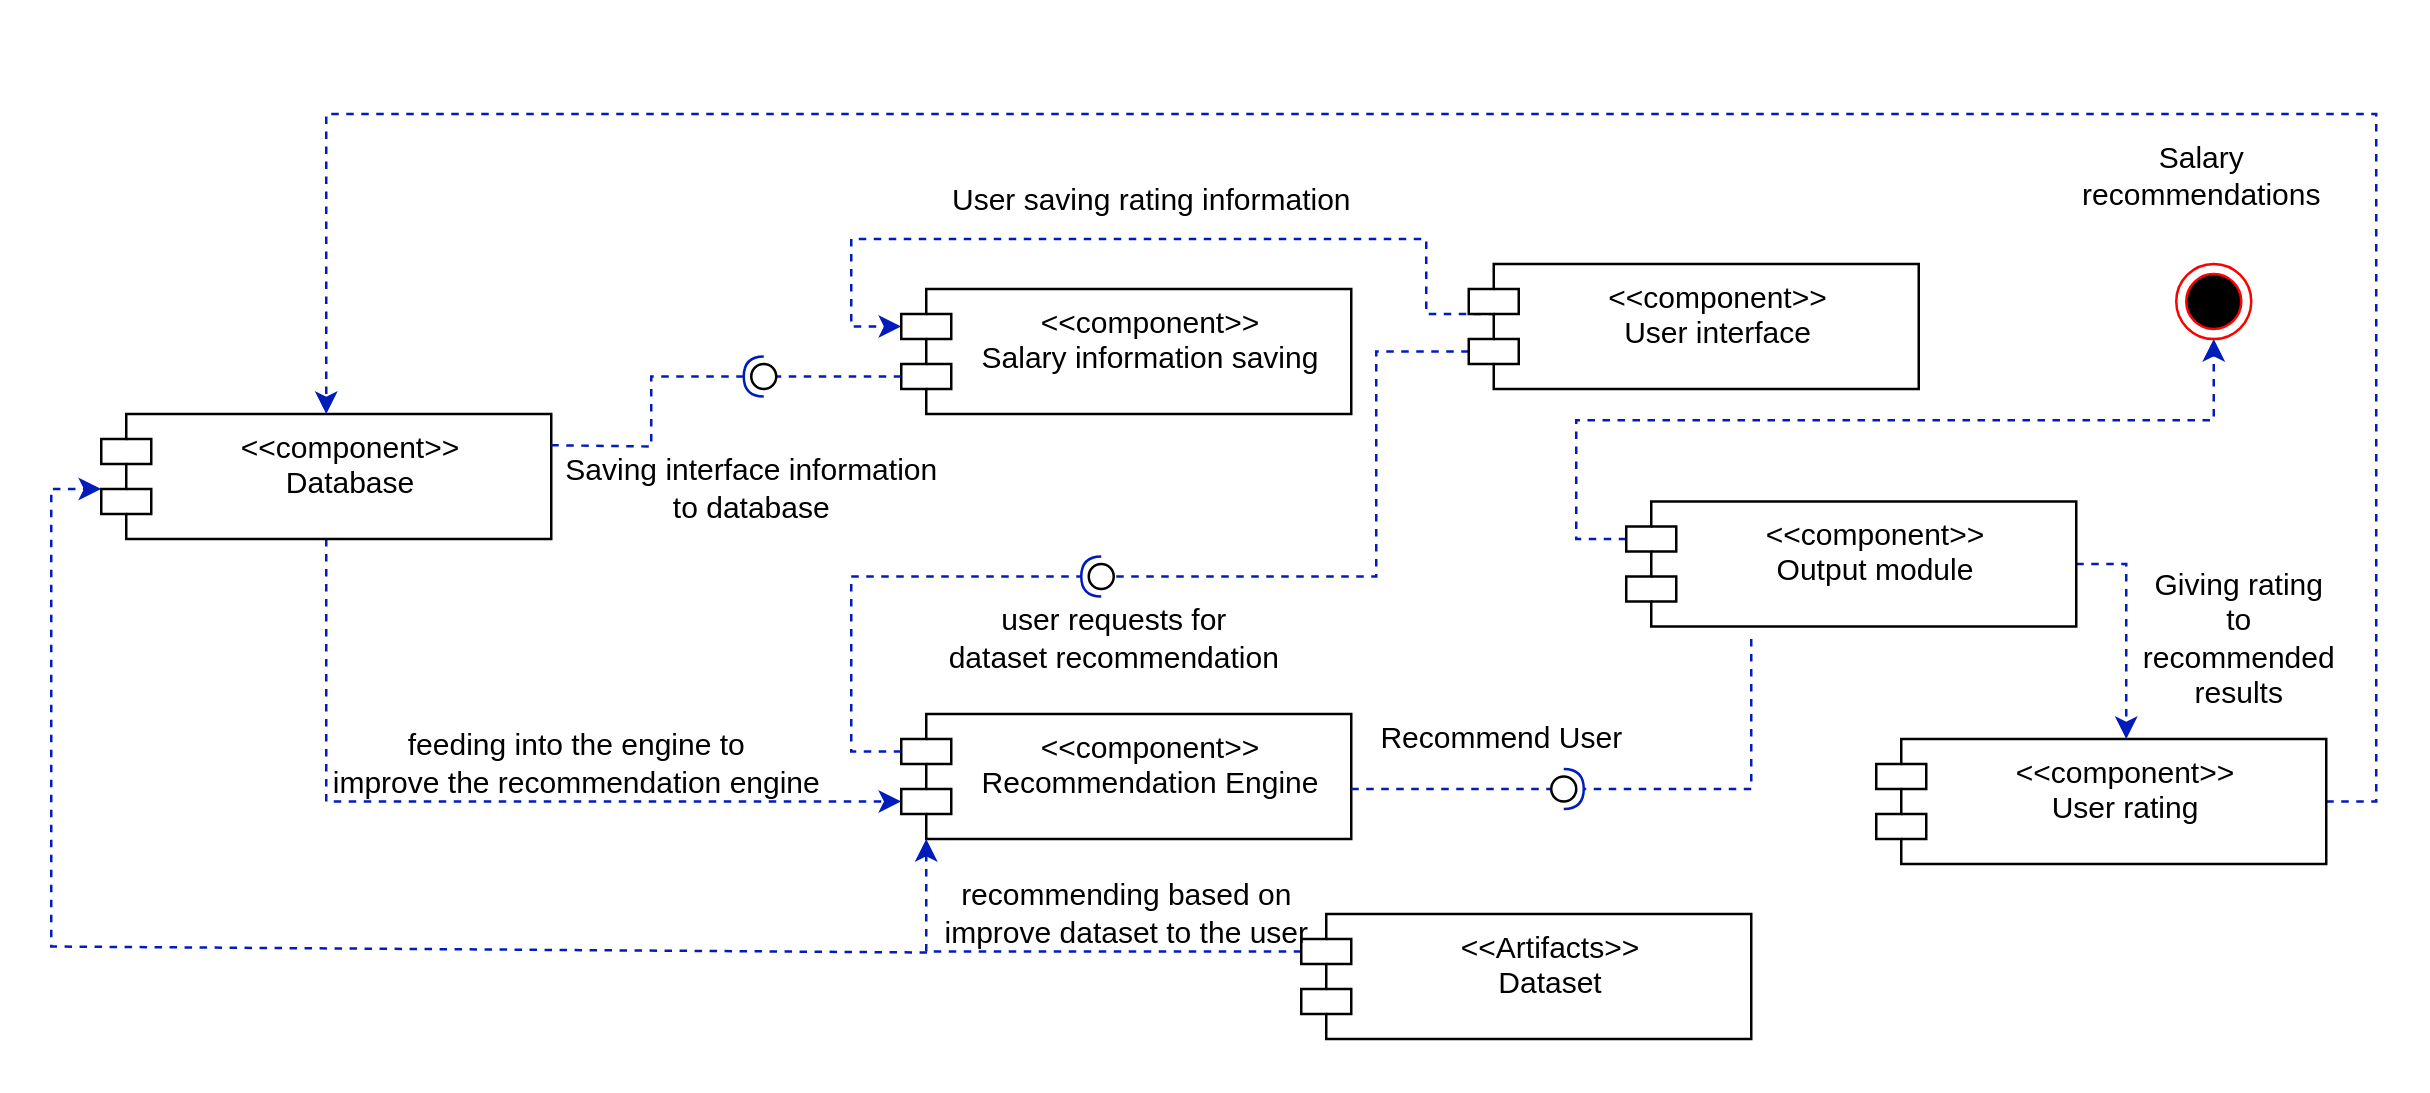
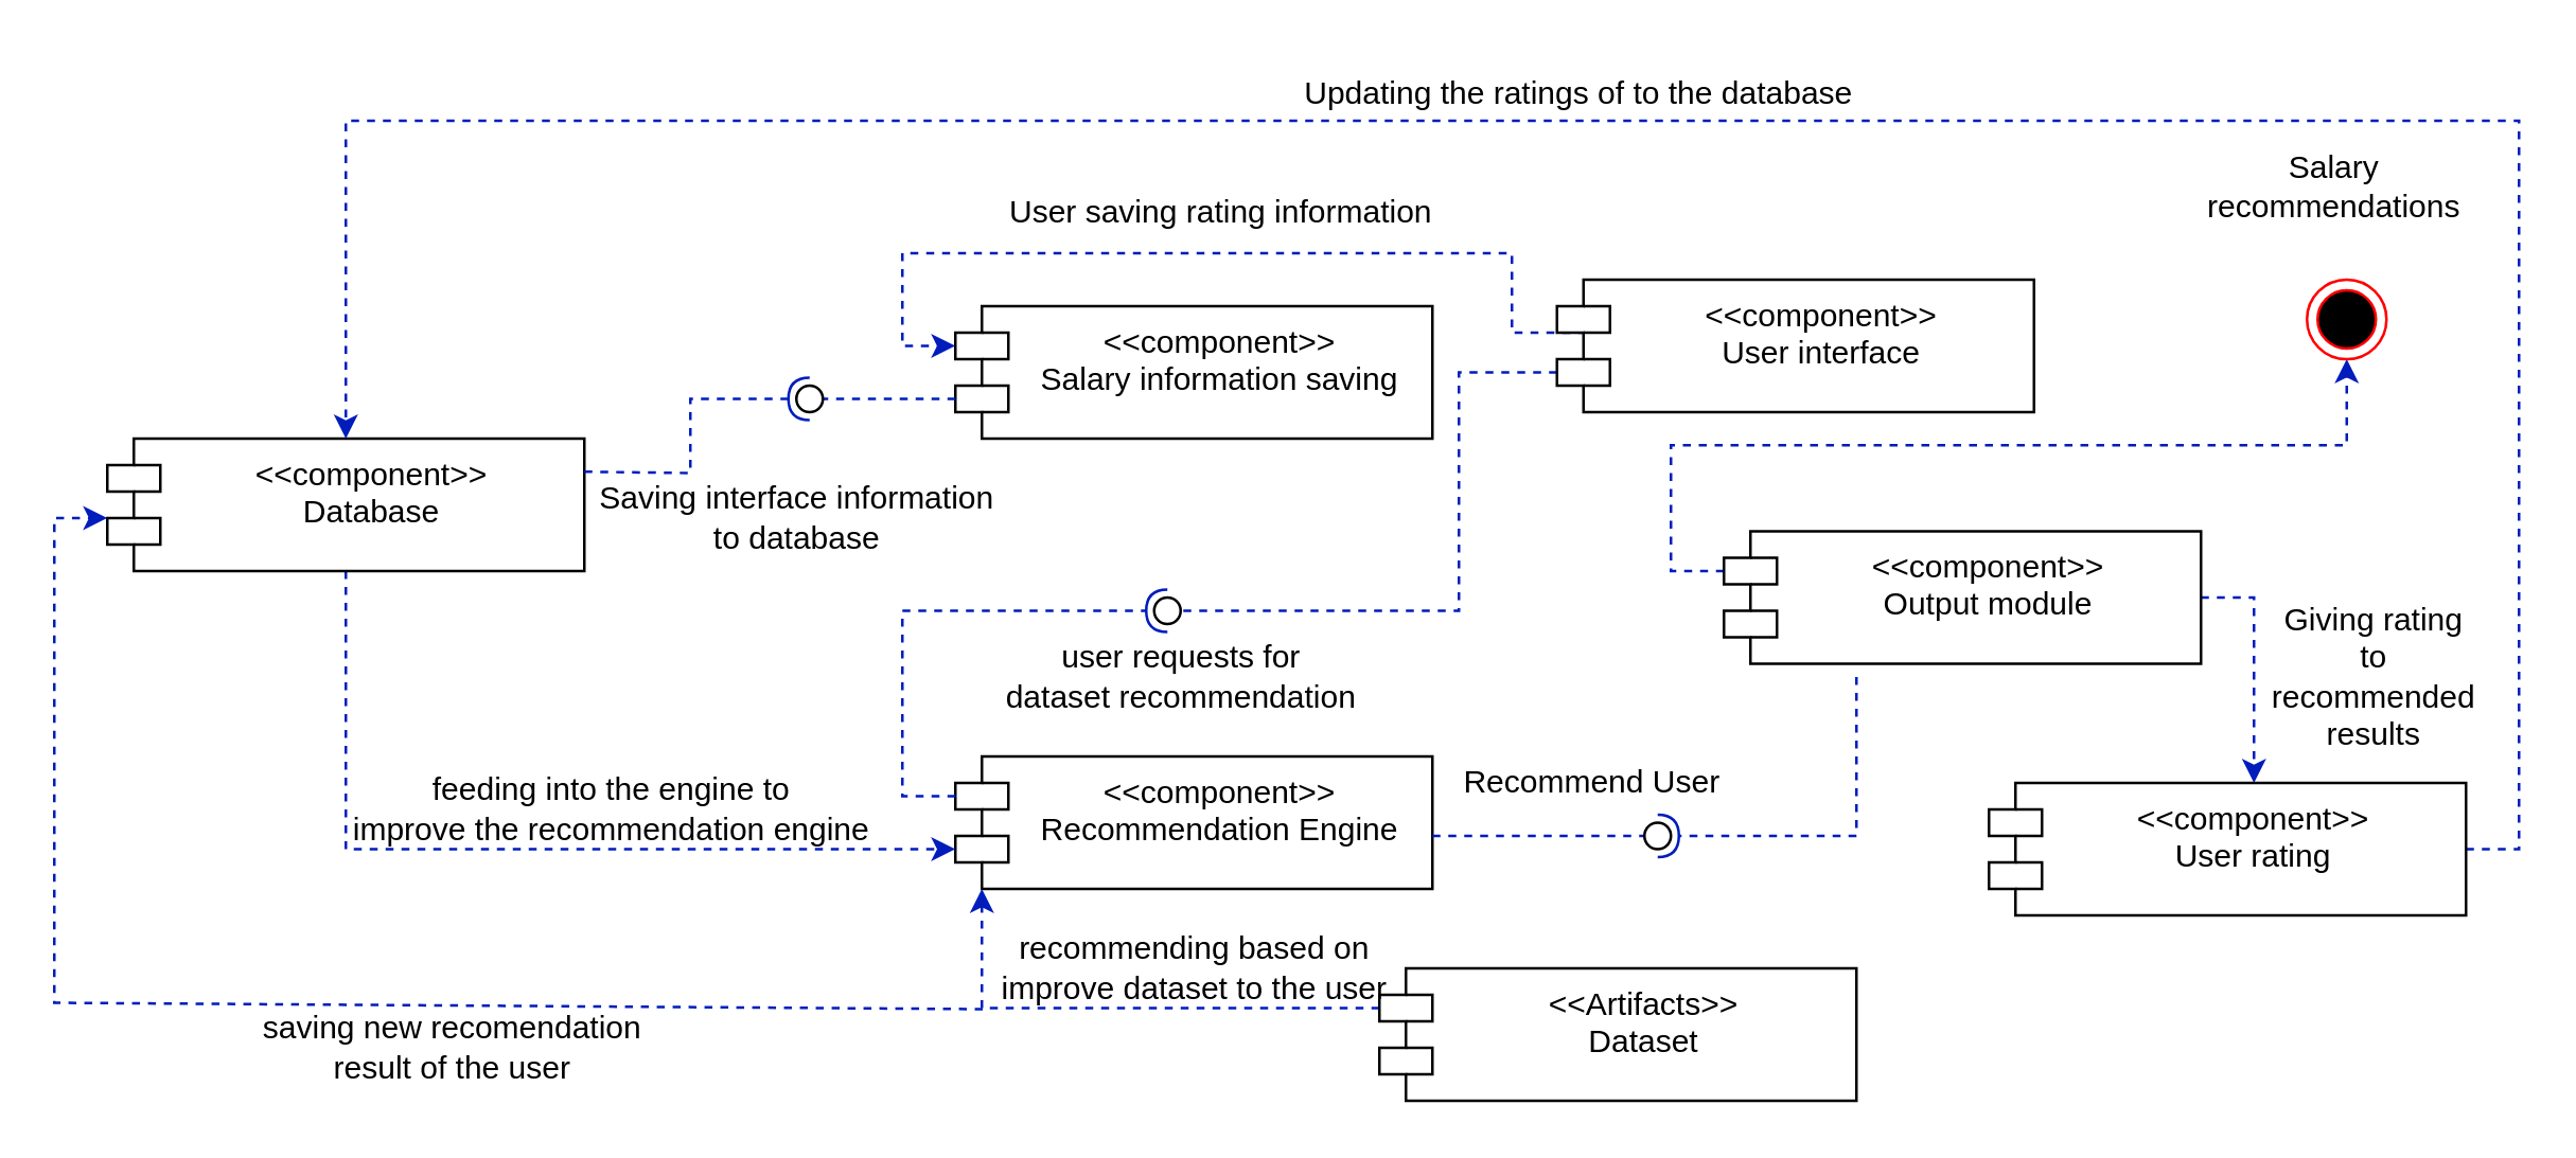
  <mxCell id="0" />
  <mxCell id="1" parent="0" />
  <mxCell id="2" style="edgeStyle=orthogonalEdgeStyle;rounded=0;orthogonalLoop=1;jettySize=auto;html=1;exitX=0;exitY=0;exitDx=0;exitDy=15;exitPerimeter=0;entryX=0;entryY=0;entryDx=0;entryDy=15;entryPerimeter=0;dashed=1;fillColor=#0050ef;strokeColor=#001DBC;" edge="1" parent="1" source="33" target="11"><mxGeometry relative="1" as="geometry"><Array as="points"><mxPoint x="650" y="120" /><mxPoint x="650" y="125" /><mxPoint x="570" y="125" /><mxPoint x="570" y="95" /><mxPoint x="340" y="95" /><mxPoint x="340" y="130" /></Array></mxGeometry></mxCell>
  <mxCell id="3" style="edgeStyle=orthogonalEdgeStyle;rounded=0;orthogonalLoop=1;jettySize=auto;html=1;exitX=1;exitY=0.5;exitDx=0;exitDy=0;dashed=1;fillColor=#0050ef;strokeColor=#001DBC;" edge="1" parent="1" source="5" target="19"><mxGeometry relative="1" as="geometry"><Array as="points"><mxPoint x="850" y="225" /></Array></mxGeometry></mxCell>
  <mxCell id="4" style="edgeStyle=orthogonalEdgeStyle;rounded=0;orthogonalLoop=1;jettySize=auto;html=1;exitX=0;exitY=0;exitDx=0;exitDy=15;exitPerimeter=0;dashed=1;fillColor=#0050ef;strokeColor=#001DBC;" edge="1" parent="1" source="5" target="34"><mxGeometry relative="1" as="geometry" /></mxCell>
  <mxCell id="5" value="&lt;&lt;component&gt;&gt;&#10;Output module" style="shape=module;align=left;spacingLeft=20;align=center;verticalAlign=top;" vertex="1" parent="1"><mxGeometry x="650" y="200" width="180" height="50" as="geometry" /></mxCell>
  <mxCell id="6" value="&lt;&lt;component&gt;&gt;&#10;Recommendation Engine" style="shape=module;align=left;spacingLeft=20;align=center;verticalAlign=top;" vertex="1" parent="1"><mxGeometry x="360" y="285" width="180" height="50" as="geometry" /></mxCell>
  <mxCell id="7" style="edgeStyle=orthogonalEdgeStyle;rounded=0;orthogonalLoop=1;jettySize=auto;html=1;exitX=0;exitY=0;exitDx=0;exitDy=15;exitPerimeter=0;entryX=0;entryY=1;entryDx=10;entryDy=0;entryPerimeter=0;dashed=1;fillColor=#0050ef;strokeColor=#001DBC;" edge="1" parent="1" source="8" target="6"><mxGeometry relative="1" as="geometry" /></mxCell>
  <mxCell id="8" value="&lt;&lt;Artifacts&gt;&gt;&#10;Dataset" style="shape=module;align=left;spacingLeft=20;align=center;verticalAlign=top;" vertex="1" parent="1"><mxGeometry x="520" y="365" width="180" height="50" as="geometry" /></mxCell>
  <mxCell id="9" style="edgeStyle=orthogonalEdgeStyle;rounded=0;orthogonalLoop=1;jettySize=auto;html=1;exitX=0.5;exitY=1;exitDx=0;exitDy=0;entryX=0;entryY=0;entryDx=0;entryDy=35;entryPerimeter=0;dashed=1;fillColor=#0050ef;strokeColor=#001DBC;" edge="1" parent="1" source="10" target="6"><mxGeometry relative="1" as="geometry" /></mxCell>
  <mxCell id="10" value="&lt;&lt;component&gt;&gt;&#10;Database" style="shape=module;align=left;spacingLeft=20;align=center;verticalAlign=top;" vertex="1" parent="1"><mxGeometry x="40" y="165" width="180" height="50" as="geometry" /></mxCell>
  <mxCell id="11" value="&lt;&lt;component&gt;&gt;&#10;Salary information saving" style="shape=module;align=left;spacingLeft=20;align=center;verticalAlign=top;" vertex="1" parent="1"><mxGeometry x="360" y="115" width="180" height="50" as="geometry" /></mxCell>
  <mxCell id="12" value="User saving rating information" style="text;html=1;align=center;verticalAlign=middle;resizable=0;points=[];autosize=1;strokeColor=none;fillColor=none;" vertex="1" parent="1"><mxGeometry x="370" y="65" width="180" height="30" as="geometry" /></mxCell>
  <mxCell id="13" value="user requests for &lt;br&gt;dataset recommendation" style="text;html=1;align=center;verticalAlign=middle;resizable=0;points=[];autosize=1;strokeColor=none;fillColor=none;" vertex="1" parent="1"><mxGeometry x="370" y="235" width="150" height="40" as="geometry" /></mxCell>
  <mxCell id="14" value="Saving interface information &lt;br&gt;to database" style="text;html=1;align=center;verticalAlign=middle;resizable=0;points=[];autosize=1;strokeColor=none;fillColor=none;" vertex="1" parent="1"><mxGeometry x="220" y="175" width="160" height="40" as="geometry" /></mxCell>
  <mxCell id="15" value="recommending based on &lt;br&gt;improve dataset to the user" style="text;html=1;align=center;verticalAlign=middle;resizable=0;points=[];autosize=1;strokeColor=none;fillColor=none;" vertex="1" parent="1"><mxGeometry x="370" y="345" width="160" height="40" as="geometry" /></mxCell>
  <mxCell id="16" value="" style="endArrow=classic;html=1;rounded=0;dashed=1;entryX=0;entryY=0;entryDx=0;entryDy=35;entryPerimeter=0;exitX=0.002;exitY=0.935;exitDx=0;exitDy=0;exitPerimeter=0;fillColor=#0050ef;strokeColor=#001DBC;" edge="1" parent="1"><mxGeometry width="50" height="50" relative="1" as="geometry"><mxPoint x="370.32" y="380.4" as="sourcePoint" /><mxPoint x="40" y="195" as="targetPoint" /><Array as="points"><mxPoint x="20" y="378" /><mxPoint x="20" y="195" /></Array></mxGeometry></mxCell>
+ <mxCell id="17" value="saving new recomendation &lt;br&gt;result of the user" style="text;html=1;align=center;verticalAlign=middle;resizable=0;points=[];autosize=1;strokeColor=none;fillColor=none;" vertex="1" parent="1"><mxGeometry x="85" y="375" width="170" height="40" as="geometry" /></mxCell>
  <mxCell id="18" style="edgeStyle=orthogonalEdgeStyle;rounded=0;orthogonalLoop=1;jettySize=auto;html=1;exitX=1;exitY=0.5;exitDx=0;exitDy=0;dashed=1;entryX=0.5;entryY=0;entryDx=0;entryDy=0;fillColor=#0050ef;strokeColor=#001DBC;" edge="1" parent="1" source="19" target="10"><mxGeometry relative="1" as="geometry"><mxPoint x="630" y="45" as="targetPoint" /><Array as="points"><mxPoint x="950" y="320" /><mxPoint x="950" y="45" /><mxPoint x="130" y="45" /></Array></mxGeometry></mxCell>
  <mxCell id="19" value="&lt;&lt;component&gt;&gt;&#10;User rating" style="shape=module;align=left;spacingLeft=20;align=center;verticalAlign=top;" vertex="1" parent="1"><mxGeometry x="750" y="295" width="180" height="50" as="geometry" /></mxCell>
  <mxCell id="20" value="Giving rating &lt;br&gt;to &lt;br&gt;recommended &lt;br&gt;results" style="text;html=1;align=center;verticalAlign=middle;resizable=0;points=[];autosize=1;strokeColor=none;fillColor=none;rotation=0;" vertex="1" parent="1"><mxGeometry x="845" y="220" width="100" height="70" as="geometry" /></mxCell>
+ <mxCell id="21" value="Updating the ratings of to the database" style="text;html=1;align=center;verticalAlign=middle;resizable=0;points=[];autosize=1;strokeColor=none;fillColor=none;" vertex="1" parent="1"><mxGeometry x="480" y="20" width="230" height="30" as="geometry" /></mxCell>
  <mxCell id="22" value="feeding into the engine to &lt;br&gt;improve the recommendation engine" style="text;html=1;align=center;verticalAlign=middle;resizable=0;points=[];autosize=1;strokeColor=none;fillColor=none;" vertex="1" parent="1"><mxGeometry x="120" y="285" width="220" height="40" as="geometry" /></mxCell>
  <mxCell id="23" value="Recommend User" style="text;html=1;align=center;verticalAlign=middle;resizable=0;points=[];autosize=1;strokeColor=none;fillColor=none;" vertex="1" parent="1"><mxGeometry x="535" y="280" width="130" height="30" as="geometry" /></mxCell>
  <mxCell id="24" value="" style="rounded=0;orthogonalLoop=1;jettySize=auto;html=1;endArrow=none;endFill=0;sketch=0;sourcePerimeterSpacing=0;targetPerimeterSpacing=0;dashed=1;exitX=0;exitY=0;exitDx=0;exitDy=35;exitPerimeter=0;fillColor=#0050ef;strokeColor=#001DBC;" edge="1" target="26" parent="1" source="33"><mxGeometry relative="1" as="geometry"><mxPoint x="420" y="230" as="sourcePoint" /><Array as="points"><mxPoint x="550" y="140" /><mxPoint x="550" y="230" /></Array></mxGeometry></mxCell>
  <mxCell id="25" value="" style="rounded=0;orthogonalLoop=1;jettySize=auto;html=1;endArrow=halfCircle;endFill=0;entryX=0.5;entryY=0.5;endSize=6;strokeWidth=1;sketch=0;dashed=1;exitX=0;exitY=0;exitDx=0;exitDy=15;exitPerimeter=0;fillColor=#0050ef;strokeColor=#001DBC;" edge="1" target="26" parent="1" source="6"><mxGeometry relative="1" as="geometry"><mxPoint x="460" y="230" as="sourcePoint" /><Array as="points"><mxPoint x="340" y="300" /><mxPoint x="340" y="230" /></Array></mxGeometry></mxCell>
  <mxCell id="26" value="" style="ellipse;whiteSpace=wrap;html=1;align=center;aspect=fixed;resizable=0;points=[];outlineConnect=0;sketch=0;" vertex="1" parent="1"><mxGeometry x="435" y="225" width="10" height="10" as="geometry" /></mxCell>
  <mxCell id="27" value="" style="rounded=0;orthogonalLoop=1;jettySize=auto;html=1;endArrow=none;endFill=0;sketch=0;sourcePerimeterSpacing=0;targetPerimeterSpacing=0;dashed=1;exitX=0;exitY=0;exitDx=0;exitDy=35;exitPerimeter=0;fillColor=#0050ef;strokeColor=#001DBC;" edge="1" target="29" parent="1" source="11"><mxGeometry relative="1" as="geometry"><mxPoint x="220" y="130" as="sourcePoint" /><mxPoint x="260" y="165" as="targetPoint" /></mxGeometry></mxCell>
  <mxCell id="28" value="" style="rounded=0;orthogonalLoop=1;jettySize=auto;html=1;endArrow=halfCircle;endFill=0;entryX=0.5;entryY=0.5;endSize=6;strokeWidth=1;sketch=0;dashed=1;exitX=1;exitY=0.25;exitDx=0;exitDy=0;fillColor=#0050ef;strokeColor=#001DBC;" edge="1" parent="1"><mxGeometry relative="1" as="geometry"><mxPoint x="220" y="177.5" as="sourcePoint" /><mxPoint x="305" y="150" as="targetPoint" /><Array as="points"><mxPoint x="260" y="178" /><mxPoint x="260" y="150" /></Array></mxGeometry></mxCell>
  <mxCell id="29" value="" style="ellipse;whiteSpace=wrap;html=1;align=center;aspect=fixed;resizable=0;points=[];outlineConnect=0;sketch=0;" vertex="1" parent="1"><mxGeometry x="300" y="145" width="10" height="10" as="geometry" /></mxCell>
  <mxCell id="30" value="" style="rounded=0;orthogonalLoop=1;jettySize=auto;html=1;endArrow=none;endFill=0;sketch=0;sourcePerimeterSpacing=0;targetPerimeterSpacing=0;dashed=1;fillColor=#0050ef;strokeColor=#001DBC;" edge="1" target="32" parent="1"><mxGeometry relative="1" as="geometry"><mxPoint x="540" y="315" as="sourcePoint" /></mxGeometry></mxCell>
  <mxCell id="31" value="" style="rounded=0;orthogonalLoop=1;jettySize=auto;html=1;endArrow=halfCircle;endFill=0;entryX=0.5;entryY=0.5;endSize=6;strokeWidth=1;sketch=0;dashed=1;fillColor=#0050ef;strokeColor=#001DBC;" edge="1" target="32" parent="1"><mxGeometry relative="1" as="geometry"><mxPoint x="700" y="255" as="sourcePoint" /><Array as="points"><mxPoint x="700" y="315" /></Array></mxGeometry></mxCell>
  <mxCell id="32" value="" style="ellipse;whiteSpace=wrap;html=1;align=center;aspect=fixed;resizable=0;points=[];outlineConnect=0;sketch=0;" vertex="1" parent="1"><mxGeometry x="620" y="310" width="10" height="10" as="geometry" /></mxCell>
  <mxCell id="33" value="&lt;&lt;component&gt;&gt;&#10;User interface" style="shape=module;align=left;spacingLeft=20;align=center;verticalAlign=top;" vertex="1" parent="1"><mxGeometry x="587" y="105" width="180" height="50" as="geometry" /></mxCell>
  <mxCell id="34" value="" style="ellipse;html=1;shape=endState;fillColor=#000000;strokeColor=#ff0000;" vertex="1" parent="1"><mxGeometry x="870" y="105" width="30" height="30" as="geometry" /></mxCell>
  <mxCell id="35" value="Salary &lt;br&gt;recommendations" style="text;html=1;align=center;verticalAlign=middle;resizable=0;points=[];autosize=1;strokeColor=none;fillColor=none;" vertex="1" parent="1"><mxGeometry x="820" y="50" width="120" height="40" as="geometry" /></mxCell>
